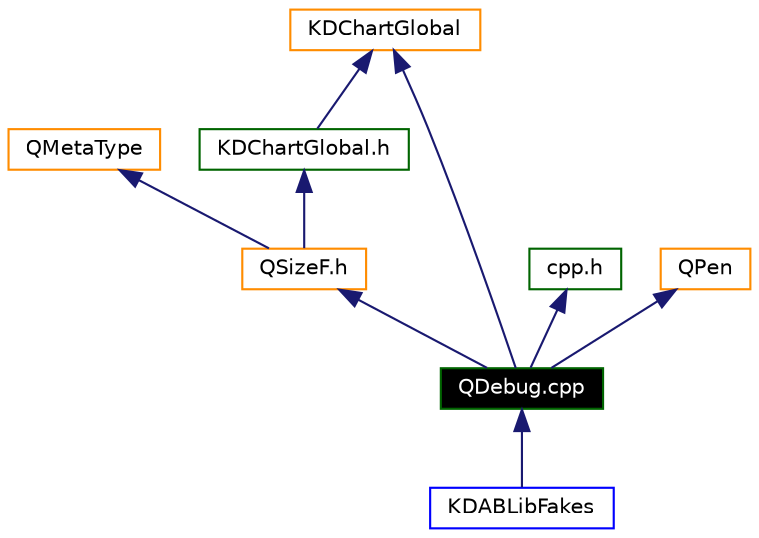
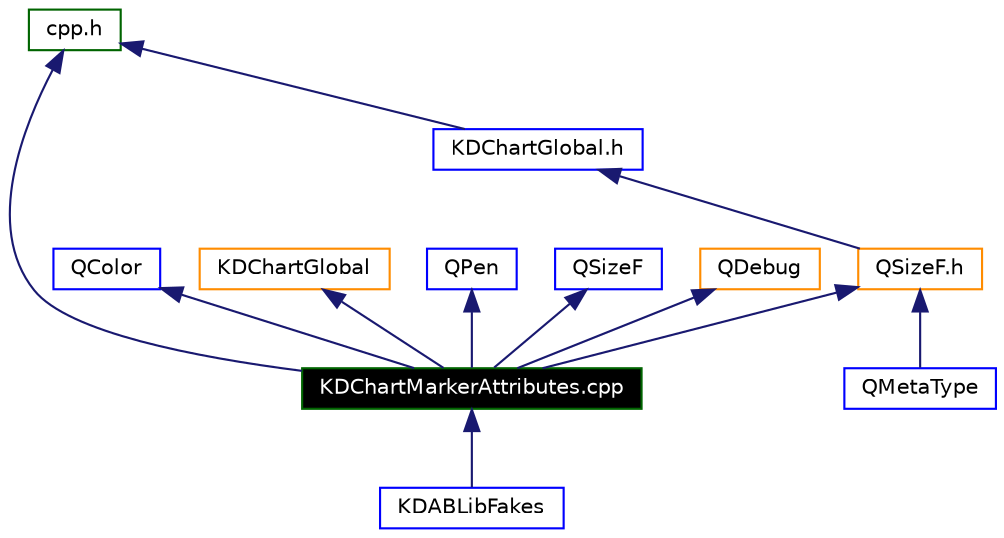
  digraph {
    node [color=blue fontname=Helvetica fontsize=10 shape=record]
    edge [color=midnightblue dir=back fontname=Helvetica fontsize=10 labelfontname=Helvetica labelfontsize=10 style=solid]
-   n1 [color=darkgreen fillcolor=black fontcolor=white height=0.2 label="QDebug.cpp" style=filled width=0.4]
+   n1 [color=darkgreen fillcolor=black fontcolor=white height=0.2 label="KDChartMarkerAttributes.cpp" style=filled width=0.4]
    n2 [height=0.2 label=KDABLibFakes width=0.4]
    n3 [color=darkorange height=0.2 label="QSizeF.h" width=0.4]
-   n4 [color=darkorange height=0.2 label=QMetaType width=0.4]
-   n5 [color=darkgreen height=0.2 label="KDChartGlobal.h" width=0.4]
+   n4 [height=0.2 label=QMetaType width=0.4]
+   n5 [height=0.2 label="KDChartGlobal.h" width=0.4]
    n6 [color=darkgreen height=0.2 label="cpp.h" width=0.4]
+   n7 [height=0.2 label=QColor width=0.4]
    n8 [color=darkorange height=0.2 label=KDChartGlobal width=0.4]
-   n9 [color=darkorange height=0.2 label=QPen width=0.4]
+   n9 [height=0.2 label=QPen width=0.4]
+   n10 [height=0.2 label=QSizeF width=0.4]
+   n11 [color=darkorange height=0.2 label=QDebug width=0.4]
    n1 -> n2
    n3 -> n1
-   n4 -> n3
+   n3 -> n4
    n5 -> n3
    n6 -> n1
-   n8 -> n5
+   n6 -> n5
+   n7 -> n1
    n8 -> n1
    n9 -> n1
+   n10 -> n1
+   n11 -> n1
  }
